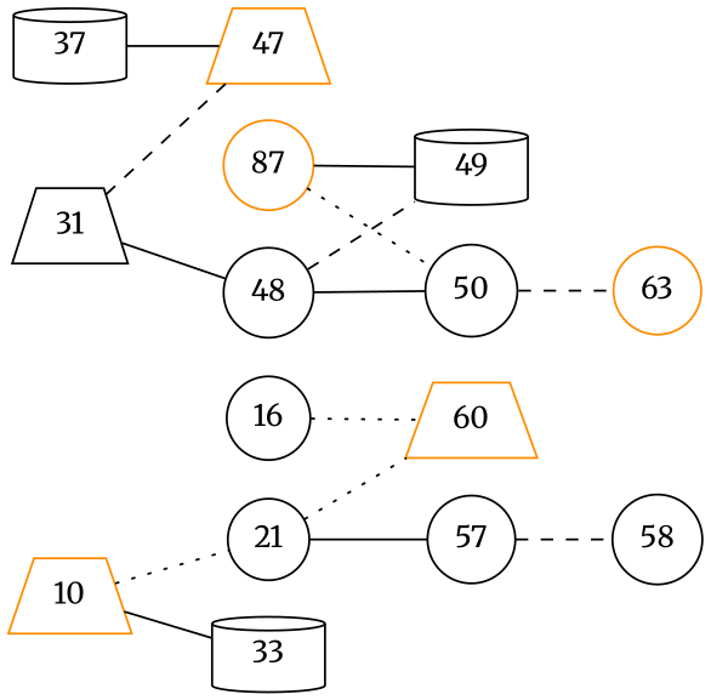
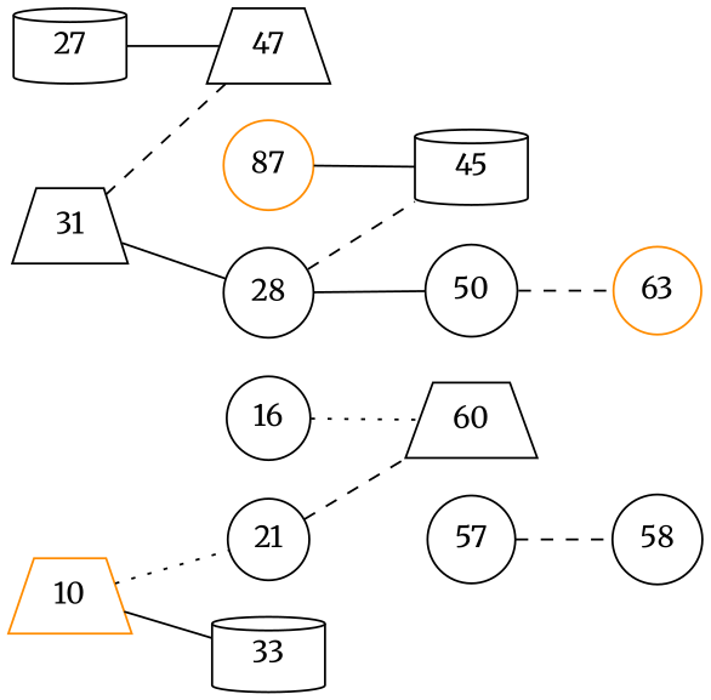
  graph {
    fontname=Merriweather
    rankdir=LR
    node [color=black fontname=Merriweather shape=circle]
    edge [fontname=Merriweather style=solid]
    n1 [label=21]
-   60 [color=darkorange shape=trapezium]
+   60 [shape=trapezium]
    57
    58
    10 [color=darkorange shape=trapezium]
    33 [shape=cylinder]
-   37 [shape=cylinder]
-   47 [color=darkorange shape=trapezium]
-   49 [shape=cylinder]
-   48
+   37 [shape=cylinder label=27]
+   47 [shape=trapezium]
+   49 [shape=cylinder label=45]
+   48 [label=28]
    50
    63 [color=darkorange]
    31 [shape=trapezium]
    n14 [color=darkorange label=87]
    n15 [label=16]
-   n1 -- 60 [style=dotted]
-   n1 -- 57
+   n1 -- 60 [style=dashed]
    57 -- 58 [style=dashed]
    10 -- n1 [style=dotted]
    10 -- 33
    37 -- 47
    48 -- 49 [style=dashed]
    48 -- 50
    50 -- 63 [style=dashed]
    31 -- 47 [style=dashed]
    31 -- 48
    n14 -- 49
-   n14 -- 50 [style=dotted]
    n15 -- 60 [style=dotted]
  }
